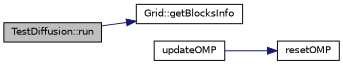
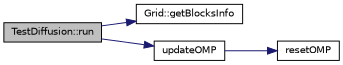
  digraph {
    rankdir=LR
    node [color=black fillcolor=white fontname=Helvetica fontsize=10 shape=record style=filled]
    edge [color=midnightblue fontname=Helvetica fontsize=10 labelfontname=Helvetica labelfontsize=10 style=solid]
    n1 [fillcolor=grey75 fontcolor=black height=0.2 label="TestDiffusion::run" width=0.4]
    n2 [height=0.2 label="Grid::getBlocksInfo" width=0.4]
    n3 [height=0.2 label=updateOMP width=0.4]
    n4 [height=0.2 label=resetOMP width=0.4]
    n1 -> n2
+   n1 -> n3
    n3 -> n4
  }
